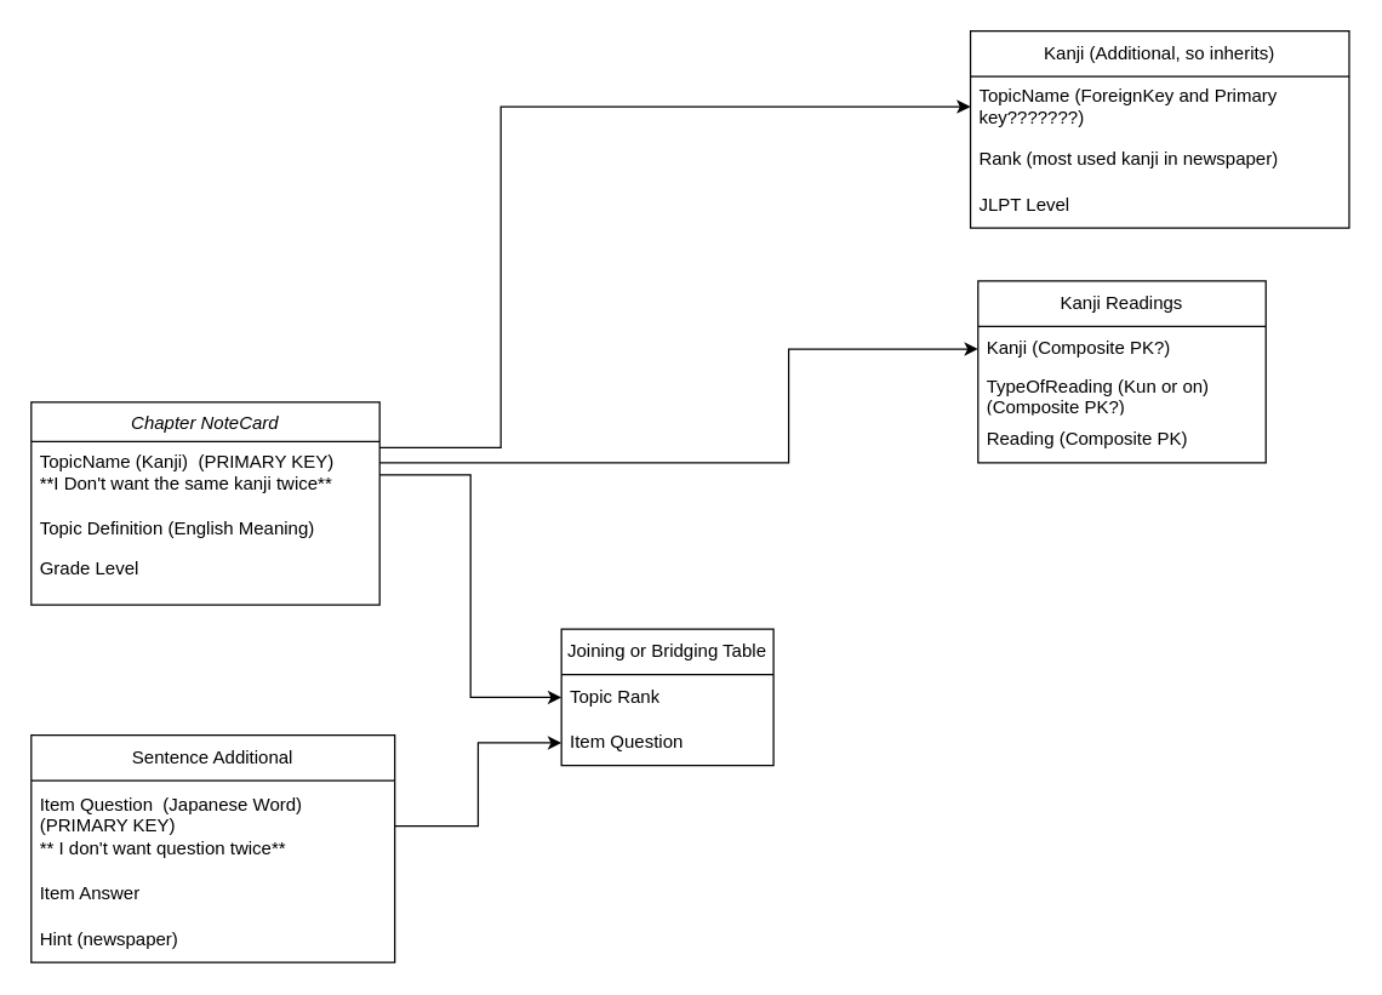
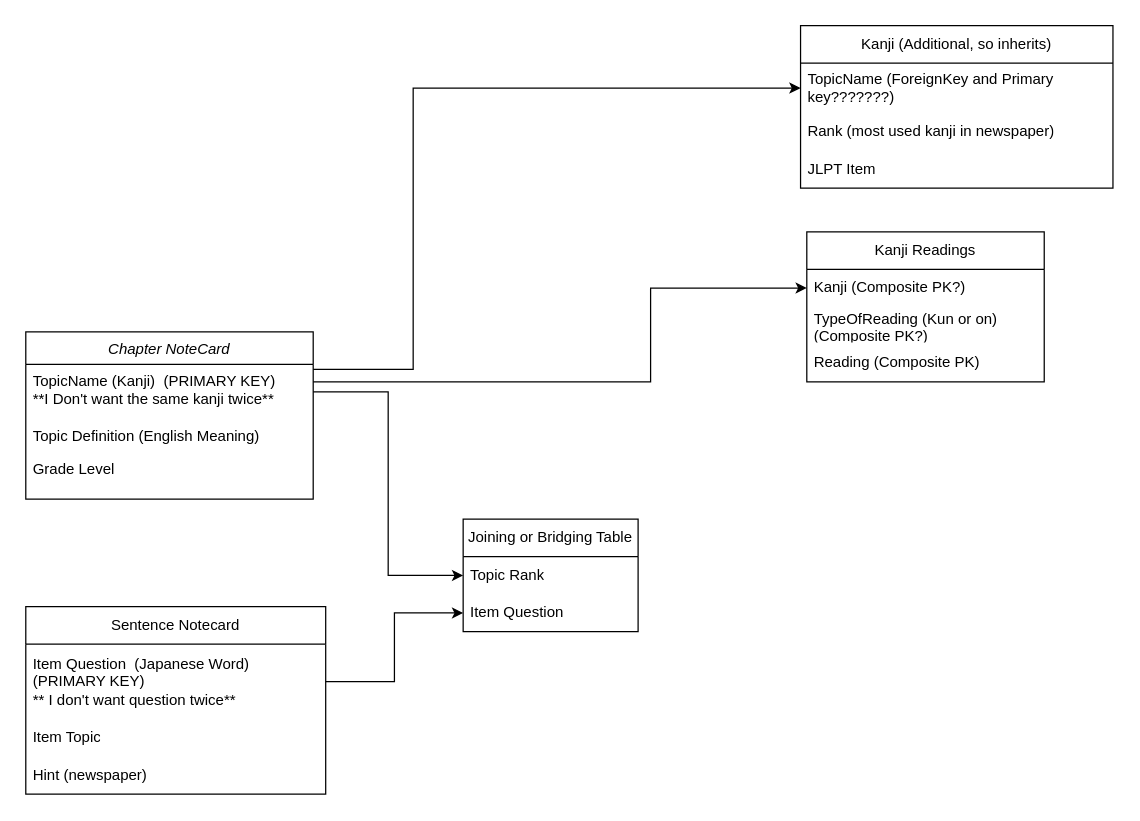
  <mxCell id="0" />
  <mxCell id="1" parent="0" />
  <mxCell id="2" value="Chapter NoteCard" style="swimlane;fontStyle=2;align=center;verticalAlign=top;childLayout=stackLayout;horizontal=1;startSize=26;horizontalStack=0;resizeParent=1;resizeLast=0;collapsible=1;marginBottom=0;rounded=0;shadow=0;strokeWidth=1;" parent="1" vertex="1"><mxGeometry x="20" y="265" width="230" height="134" as="geometry"><mxRectangle x="230" y="140" width="160" height="26" as="alternateBounds" /></mxGeometry></mxCell>
  <mxCell id="3" value="TopicName (Kanji)  (PRIMARY KEY)&#10;**I Don't want the same kanji twice**&#10;" style="text;align=left;verticalAlign=top;spacingLeft=4;spacingRight=4;overflow=hidden;rotatable=0;points=[[0,0.5],[1,0.5]];portConstraint=eastwest;" parent="2" vertex="1"><mxGeometry y="26" width="230" height="44" as="geometry" /></mxCell>
  <mxCell id="4" value="Topic Definition (English Meaning)" style="text;align=left;verticalAlign=top;spacingLeft=4;spacingRight=4;overflow=hidden;rotatable=0;points=[[0,0.5],[1,0.5]];portConstraint=eastwest;rounded=0;shadow=0;html=0;" parent="2" vertex="1"><mxGeometry y="70" width="230" height="26" as="geometry" /></mxCell>
  <mxCell id="5" value="Grade Level" style="text;align=left;verticalAlign=top;spacingLeft=4;spacingRight=4;overflow=hidden;rotatable=0;points=[[0,0.5],[1,0.5]];portConstraint=eastwest;rounded=0;shadow=0;html=0;" parent="2" vertex="1"><mxGeometry y="96" width="230" height="26" as="geometry" /></mxCell>
- <mxCell id="6" value="Sentence Additional" style="swimlane;fontStyle=0;childLayout=stackLayout;horizontal=1;startSize=30;horizontalStack=0;resizeParent=1;resizeParentMax=0;resizeLast=0;collapsible=1;marginBottom=0;whiteSpace=wrap;html=1;" parent="1" vertex="1"><mxGeometry x="20" y="485" width="240" height="150" as="geometry" /></mxCell>
+ <mxCell id="6" value="Sentence Notecard" style="swimlane;fontStyle=0;childLayout=stackLayout;horizontal=1;startSize=30;horizontalStack=0;resizeParent=1;resizeParentMax=0;resizeLast=0;collapsible=1;marginBottom=0;whiteSpace=wrap;html=1;" parent="1" vertex="1"><mxGeometry x="20" y="485" width="240" height="150" as="geometry" /></mxCell>
  <mxCell id="7" value="&lt;div&gt;Item Question&amp;nbsp; (Japanese Word) (PRIMARY KEY)&amp;nbsp; &lt;br&gt;&lt;/div&gt;&lt;div&gt;** I don't want question twice**&lt;br&gt;&lt;/div&gt;" style="text;strokeColor=none;fillColor=none;align=left;verticalAlign=middle;spacingLeft=4;spacingRight=4;overflow=hidden;points=[[0,0.5],[1,0.5]];portConstraint=eastwest;rotatable=0;whiteSpace=wrap;html=1;" parent="6" vertex="1"><mxGeometry y="30" width="240" height="60" as="geometry" /></mxCell>
- <mxCell id="8" value="Item Answer" style="text;strokeColor=none;fillColor=none;align=left;verticalAlign=middle;spacingLeft=4;spacingRight=4;overflow=hidden;points=[[0,0.5],[1,0.5]];portConstraint=eastwest;rotatable=0;whiteSpace=wrap;html=1;" parent="6" vertex="1"><mxGeometry y="90" width="240" height="30" as="geometry" /></mxCell>
+ <mxCell id="8" value="Item Topic" style="text;strokeColor=none;fillColor=none;align=left;verticalAlign=middle;spacingLeft=4;spacingRight=4;overflow=hidden;points=[[0,0.5],[1,0.5]];portConstraint=eastwest;rotatable=0;whiteSpace=wrap;html=1;" parent="6" vertex="1"><mxGeometry y="90" width="240" height="30" as="geometry" /></mxCell>
  <mxCell id="9" value="&lt;div&gt;Hint (newspaper)&lt;/div&gt;" style="text;strokeColor=none;fillColor=none;align=left;verticalAlign=middle;spacingLeft=4;spacingRight=4;overflow=hidden;points=[[0,0.5],[1,0.5]];portConstraint=eastwest;rotatable=0;whiteSpace=wrap;html=1;" vertex="1" parent="6"><mxGeometry y="120" width="240" height="30" as="geometry" /></mxCell>
  <mxCell id="10" value="Kanji (Additional, so inherits)" style="swimlane;fontStyle=0;childLayout=stackLayout;horizontal=1;startSize=30;horizontalStack=0;resizeParent=1;resizeParentMax=0;resizeLast=0;collapsible=1;marginBottom=0;whiteSpace=wrap;html=1;" parent="1" vertex="1"><mxGeometry x="640" y="20" width="250" height="130" as="geometry" /></mxCell>
  <mxCell id="11" value="TopicName (ForeignKey and Primary key???????)" style="text;strokeColor=none;fillColor=none;align=left;verticalAlign=middle;spacingLeft=4;spacingRight=4;overflow=hidden;points=[[0,0.5],[1,0.5]];portConstraint=eastwest;rotatable=0;whiteSpace=wrap;html=1;" vertex="1" parent="10"><mxGeometry y="30" width="250" height="40" as="geometry" /></mxCell>
  <mxCell id="12" value="Rank (most used kanji in newspaper)" style="text;strokeColor=none;fillColor=none;align=left;verticalAlign=middle;spacingLeft=4;spacingRight=4;overflow=hidden;points=[[0,0.5],[1,0.5]];portConstraint=eastwest;rotatable=0;whiteSpace=wrap;html=1;" parent="10" vertex="1"><mxGeometry y="70" width="250" height="30" as="geometry" /></mxCell>
- <mxCell id="13" value="JLPT Level" style="text;strokeColor=none;fillColor=none;align=left;verticalAlign=middle;spacingLeft=4;spacingRight=4;overflow=hidden;points=[[0,0.5],[1,0.5]];portConstraint=eastwest;rotatable=0;whiteSpace=wrap;html=1;" parent="10" vertex="1"><mxGeometry y="100" width="250" height="30" as="geometry" /></mxCell>
+ <mxCell id="13" value="JLPT Item" style="text;strokeColor=none;fillColor=none;align=left;verticalAlign=middle;spacingLeft=4;spacingRight=4;overflow=hidden;points=[[0,0.5],[1,0.5]];portConstraint=eastwest;rotatable=0;whiteSpace=wrap;html=1;" parent="10" vertex="1"><mxGeometry y="100" width="250" height="30" as="geometry" /></mxCell>
  <mxCell id="14" value="Kanji Readings" style="swimlane;fontStyle=0;childLayout=stackLayout;horizontal=1;startSize=30;horizontalStack=0;resizeParent=1;resizeParentMax=0;resizeLast=0;collapsible=1;marginBottom=0;whiteSpace=wrap;html=1;" parent="1" vertex="1"><mxGeometry x="645" y="185" width="190" height="120" as="geometry" /></mxCell>
  <mxCell id="15" value="Kanji (Composite PK?)" style="text;strokeColor=none;fillColor=none;align=left;verticalAlign=middle;spacingLeft=4;spacingRight=4;overflow=hidden;points=[[0,0.5],[1,0.5]];portConstraint=eastwest;rotatable=0;whiteSpace=wrap;html=1;" parent="14" vertex="1"><mxGeometry y="30" width="190" height="30" as="geometry" /></mxCell>
  <mxCell id="16" value="TypeOfReading (Kun or on) (Composite PK?)" style="text;strokeColor=none;fillColor=none;align=left;verticalAlign=middle;spacingLeft=4;spacingRight=4;overflow=hidden;points=[[0,0.5],[1,0.5]];portConstraint=eastwest;rotatable=0;whiteSpace=wrap;html=1;" parent="14" vertex="1"><mxGeometry y="60" width="190" height="30" as="geometry" /></mxCell>
  <mxCell id="17" value="Reading (Composite PK)" style="text;strokeColor=none;fillColor=none;align=left;verticalAlign=middle;spacingLeft=4;spacingRight=4;overflow=hidden;points=[[0,0.5],[1,0.5]];portConstraint=eastwest;rotatable=0;whiteSpace=wrap;html=1;" parent="14" vertex="1"><mxGeometry y="90" width="190" height="30" as="geometry" /></mxCell>
  <mxCell id="18" value="Joining or Bridging Table" style="swimlane;fontStyle=0;childLayout=stackLayout;horizontal=1;startSize=30;horizontalStack=0;resizeParent=1;resizeParentMax=0;resizeLast=0;collapsible=1;marginBottom=0;whiteSpace=wrap;html=1;" parent="1" vertex="1"><mxGeometry x="370" y="415" width="140" height="90" as="geometry" /></mxCell>
  <mxCell id="19" value="Topic Rank" style="text;strokeColor=none;fillColor=none;align=left;verticalAlign=middle;spacingLeft=4;spacingRight=4;overflow=hidden;points=[[0,0.5],[1,0.5]];portConstraint=eastwest;rotatable=0;whiteSpace=wrap;html=1;" parent="18" vertex="1"><mxGeometry y="30" width="140" height="30" as="geometry" /></mxCell>
  <mxCell id="20" value="Item Question" style="text;strokeColor=none;fillColor=none;align=left;verticalAlign=middle;spacingLeft=4;spacingRight=4;overflow=hidden;points=[[0,0.5],[1,0.5]];portConstraint=eastwest;rotatable=0;whiteSpace=wrap;html=1;" parent="18" vertex="1"><mxGeometry y="60" width="140" height="30" as="geometry" /></mxCell>
  <mxCell id="21" style="edgeStyle=orthogonalEdgeStyle;rounded=0;orthogonalLoop=1;jettySize=auto;html=1;" edge="1" parent="1" source="7" target="20"><mxGeometry relative="1" as="geometry" /></mxCell>
  <mxCell id="22" style="edgeStyle=orthogonalEdgeStyle;rounded=0;orthogonalLoop=1;jettySize=auto;html=1;entryX=0;entryY=0.5;entryDx=0;entryDy=0;" edge="1" parent="1" source="3" target="19"><mxGeometry relative="1" as="geometry" /></mxCell>
  <mxCell id="23" style="edgeStyle=orthogonalEdgeStyle;rounded=0;orthogonalLoop=1;jettySize=auto;html=1;" edge="1" parent="1" source="3" target="15"><mxGeometry relative="1" as="geometry"><Array as="points"><mxPoint x="520" y="305" /><mxPoint x="520" y="230" /></Array></mxGeometry></mxCell>
  <mxCell id="24" style="edgeStyle=orthogonalEdgeStyle;rounded=0;orthogonalLoop=1;jettySize=auto;html=1;entryX=0;entryY=0.5;entryDx=0;entryDy=0;" edge="1" parent="1" source="3" target="11"><mxGeometry relative="1" as="geometry"><Array as="points"><mxPoint x="330" y="295" /><mxPoint x="330" y="70" /></Array></mxGeometry></mxCell>
